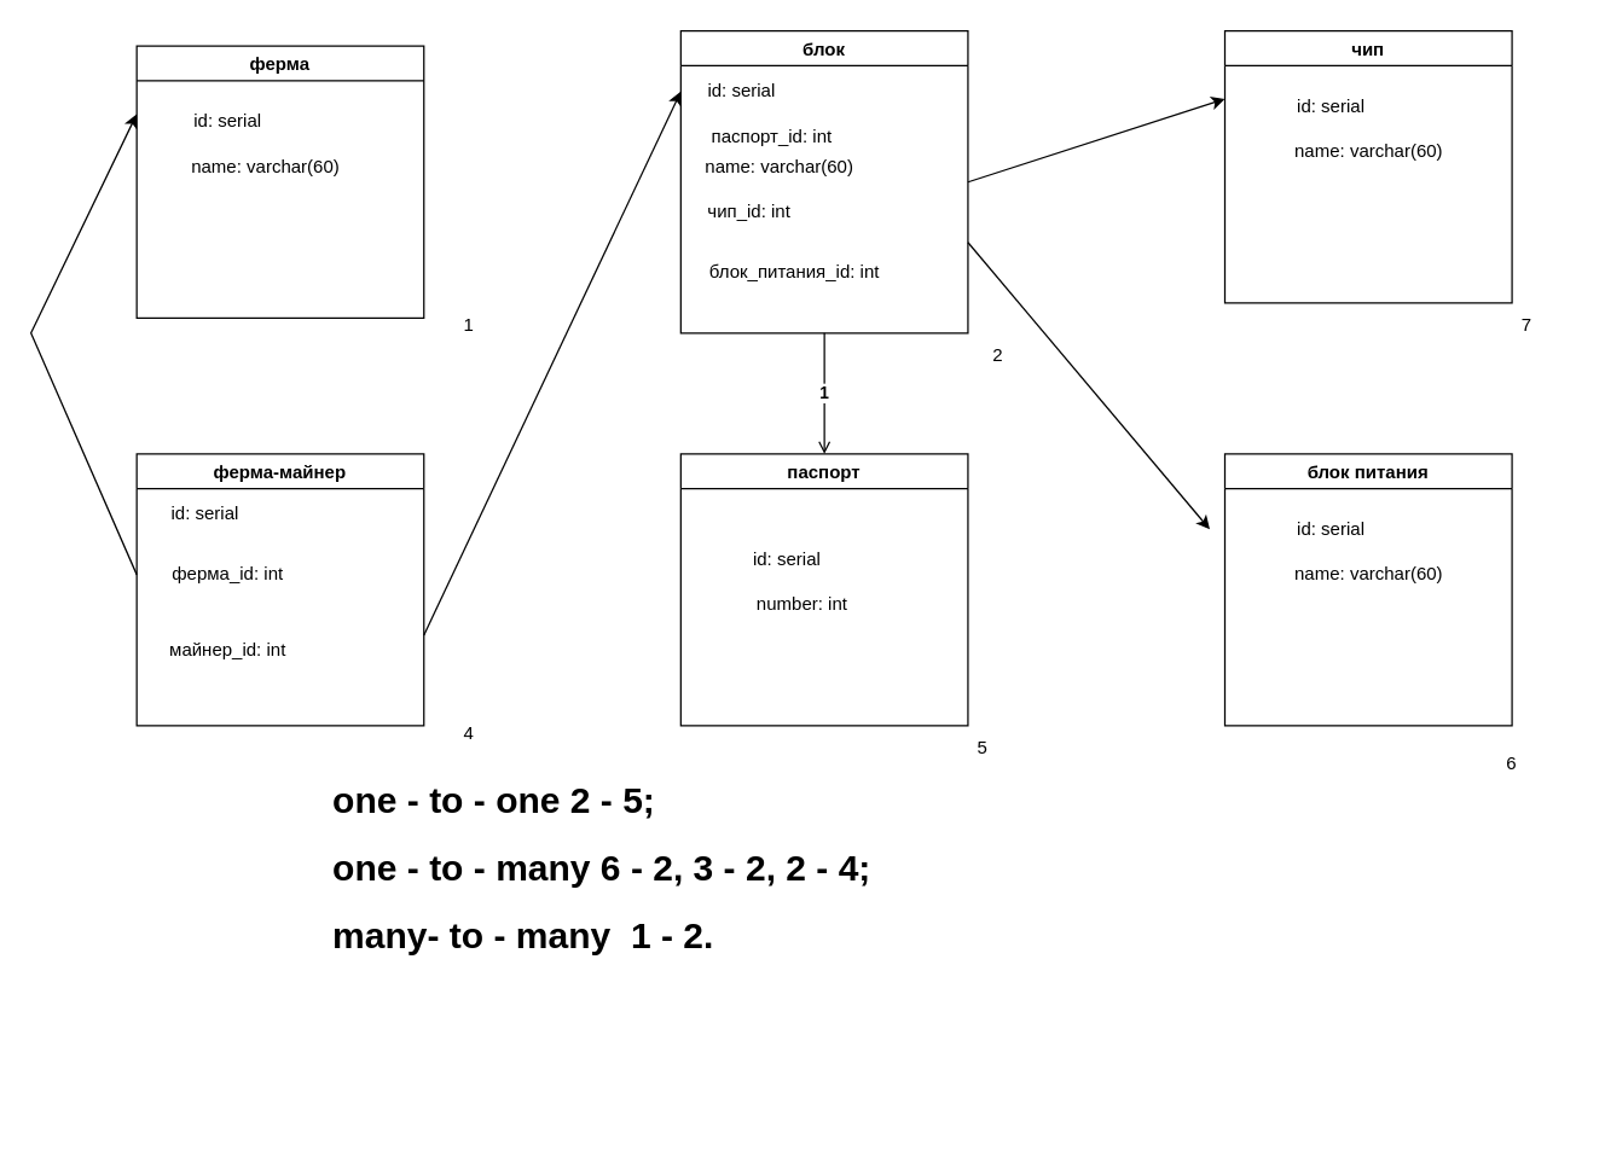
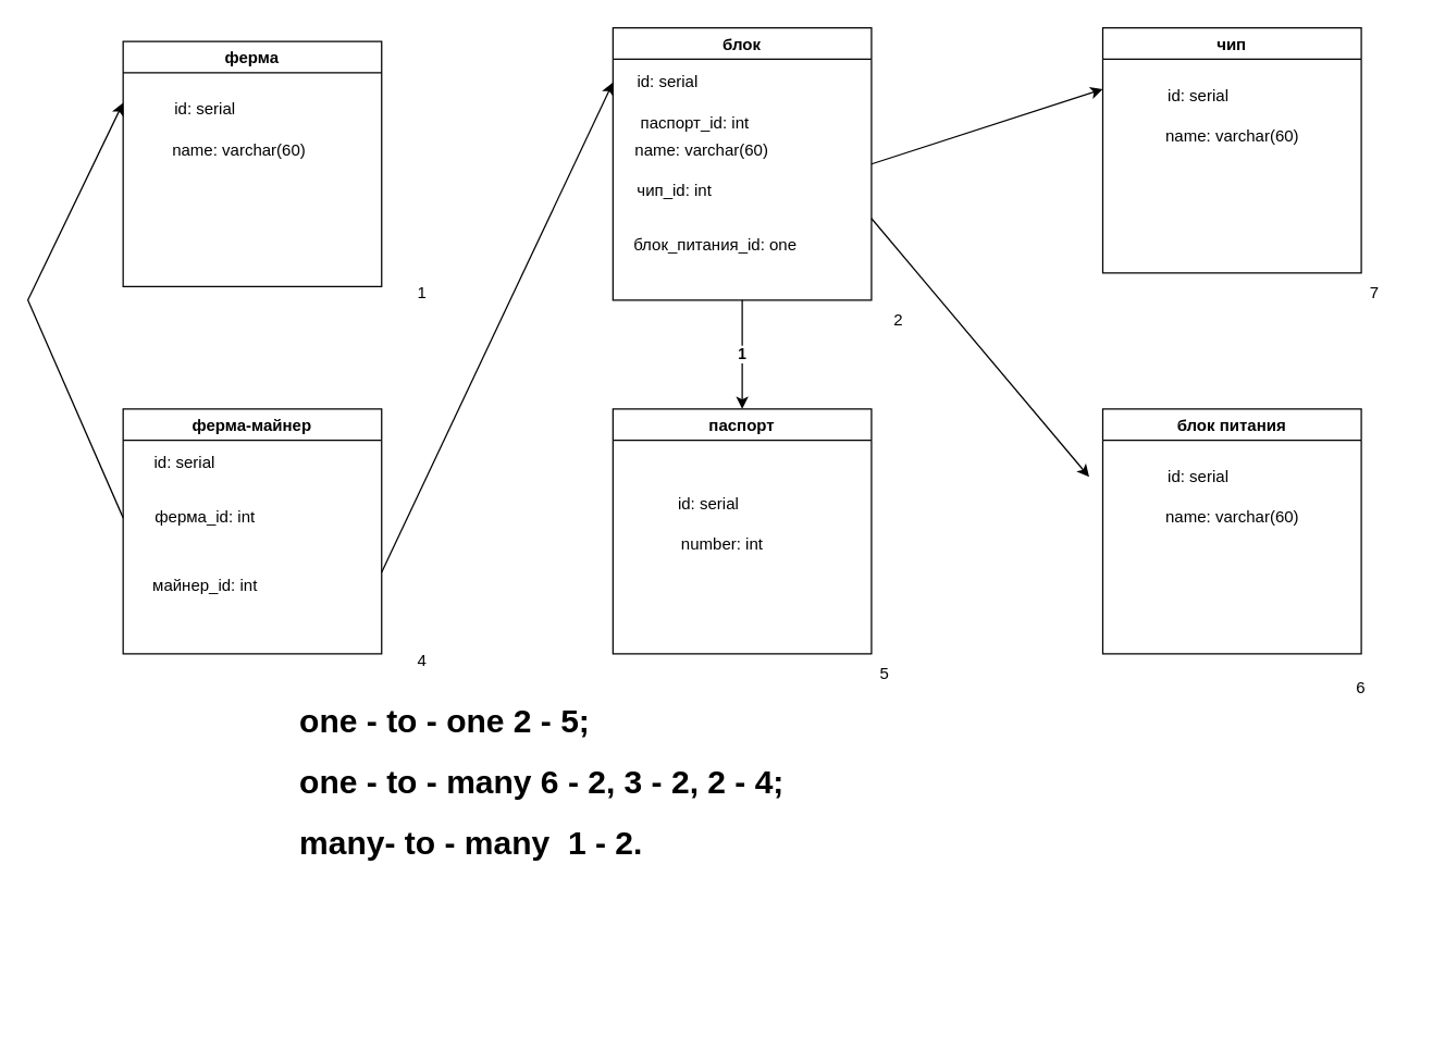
  <mxCell id="0" />
  <mxCell id="1" parent="0" />
  <mxCell id="2" value="ферма-майнер" style="swimlane;" parent="1" vertex="1"><mxGeometry x="90" y="300" width="190" height="180" as="geometry" /></mxCell>
  <mxCell id="3" value="майнер_id: int" style="text;html=1;align=center;verticalAlign=middle;resizable=0;points=[];autosize=1;strokeColor=none;fillColor=none;" parent="2" vertex="1"><mxGeometry x="15" y="120" width="90" height="20" as="geometry" /></mxCell>
  <mxCell id="4" value="ферма_id: int" style="text;html=1;align=center;verticalAlign=middle;resizable=0;points=[];autosize=1;strokeColor=none;fillColor=none;" parent="2" vertex="1"><mxGeometry x="15" y="70" width="90" height="20" as="geometry" /></mxCell>
  <mxCell id="5" value="id: serial" style="text;html=1;align=center;verticalAlign=middle;resizable=0;points=[];autosize=1;strokeColor=none;fillColor=none;" parent="2" vertex="1"><mxGeometry x="15" y="30" width="60" height="20" as="geometry" /></mxCell>
  <mxCell id="6" value="" style="endArrow=classic;html=1;rounded=0;" parent="1" edge="1"><mxGeometry width="50" height="50" relative="1" as="geometry"><mxPoint x="280" y="420" as="sourcePoint" /><mxPoint x="450" y="60" as="targetPoint" /></mxGeometry></mxCell>
  <mxCell id="7" value="блок" style="swimlane;" parent="1" vertex="1"><mxGeometry x="450" y="20" width="190" height="200" as="geometry" /></mxCell>
  <mxCell id="8" value="id: serial" style="text;html=1;align=center;verticalAlign=middle;resizable=0;points=[];autosize=1;strokeColor=none;fillColor=none;" parent="7" vertex="1"><mxGeometry x="10" y="30" width="60" height="20" as="geometry" /></mxCell>
  <mxCell id="9" value="name: varchar(60)" style="text;html=1;align=center;verticalAlign=middle;resizable=0;points=[];autosize=1;strokeColor=none;fillColor=none;" parent="7" vertex="1"><mxGeometry x="10" y="80" width="110" height="20" as="geometry" /></mxCell>
- <mxCell id="10" value="блок_питания_id: int" style="text;html=1;align=center;verticalAlign=middle;resizable=0;points=[];autosize=1;strokeColor=none;fillColor=none;" parent="7" vertex="1"><mxGeometry x="10" y="150" width="130" height="20" as="geometry" /></mxCell>
+ <mxCell id="10" value="блок_питания_id: one" style="text;html=1;align=center;verticalAlign=middle;resizable=0;points=[];autosize=1;strokeColor=none;fillColor=none;" parent="7" vertex="1"><mxGeometry x="10" y="150" width="130" height="20" as="geometry" /></mxCell>
  <mxCell id="11" value="чип_id: int" style="text;html=1;align=center;verticalAlign=middle;resizable=0;points=[];autosize=1;strokeColor=none;fillColor=none;" parent="7" vertex="1"><mxGeometry x="10" y="110" width="70" height="20" as="geometry" /></mxCell>
  <mxCell id="12" value="паспорт_id: int" style="text;html=1;align=center;verticalAlign=middle;resizable=0;points=[];autosize=1;strokeColor=none;fillColor=none;" parent="7" vertex="1"><mxGeometry x="10" y="60" width="100" height="20" as="geometry" /></mxCell>
  <mxCell id="13" value="паспорт" style="swimlane;" parent="1" vertex="1"><mxGeometry x="450" y="300" width="190" height="180" as="geometry" /></mxCell>
  <mxCell id="14" value="number: int" style="text;html=1;align=center;verticalAlign=middle;resizable=0;points=[];autosize=1;strokeColor=none;fillColor=none;" parent="13" vertex="1"><mxGeometry x="40" y="90" width="80" height="20" as="geometry" /></mxCell>
  <mxCell id="15" value="чип" style="swimlane;" parent="1" vertex="1"><mxGeometry x="810" y="20" width="190" height="180" as="geometry" /></mxCell>
  <mxCell id="16" value="id: serial" style="text;html=1;align=center;verticalAlign=middle;resizable=0;points=[];autosize=1;strokeColor=none;fillColor=none;" parent="15" vertex="1"><mxGeometry x="40" y="40" width="60" height="20" as="geometry" /></mxCell>
  <mxCell id="17" value="name: varchar(60)" style="text;html=1;align=center;verticalAlign=middle;resizable=0;points=[];autosize=1;strokeColor=none;fillColor=none;" parent="15" vertex="1"><mxGeometry x="40" y="70" width="110" height="20" as="geometry" /></mxCell>
  <mxCell id="18" value="" style="endArrow=classic;html=1;rounded=0;entryX=0;entryY=0.25;entryDx=0;entryDy=0;" parent="1" edge="1" target="15"><mxGeometry x="450" y="40" width="50" height="50" as="geometry"><mxPoint x="640" y="120" as="sourcePoint" /><mxPoint x="810" y="100" as="targetPoint" /></mxGeometry></mxCell>
  <mxCell id="19" value="блок питания" style="swimlane;" parent="1" vertex="1"><mxGeometry x="810" y="300" width="190" height="180" as="geometry" /></mxCell>
  <mxCell id="20" value="id: serial" style="text;html=1;align=center;verticalAlign=middle;resizable=0;points=[];autosize=1;strokeColor=none;fillColor=none;" parent="19" vertex="1"><mxGeometry x="40" y="40" width="60" height="20" as="geometry" /></mxCell>
  <mxCell id="21" value="name: varchar(60)" style="text;html=1;align=center;verticalAlign=middle;resizable=0;points=[];autosize=1;strokeColor=none;fillColor=none;" parent="19" vertex="1"><mxGeometry x="40" y="70" width="110" height="20" as="geometry" /></mxCell>
  <mxCell id="22" value="" style="endArrow=classic;html=1;rounded=0;" parent="1" edge="1"><mxGeometry x="450" y="40" width="50" height="50" as="geometry"><mxPoint x="640" y="160" as="sourcePoint" /><mxPoint x="800" y="350" as="targetPoint" /></mxGeometry></mxCell>
- <mxCell id="23" value="1" style="endArrow=open;html=1;rounded=0;exitX=0.5;exitY=1;exitDx=0;exitDy=0;entryX=0.5;entryY=0;entryDx=0;entryDy=0;fontStyle=1;" parent="1" source="7" target="13" edge="1"><mxGeometry x="450" y="40" as="geometry"><mxPoint x="530" y="220" as="sourcePoint" /><mxPoint x="690" y="220" as="targetPoint" /><Array as="points"><mxPoint x="545" y="250" /></Array><mxPoint as="offset" /></mxGeometry></mxCell>
+ <mxCell id="23" value="1" style="endArrow=classic;html=1;rounded=0;exitX=0.5;exitY=1;exitDx=0;exitDy=0;entryX=0.5;entryY=0;entryDx=0;entryDy=0;fontStyle=1" parent="1" source="7" target="13" edge="1"><mxGeometry x="450" y="40" as="geometry"><mxPoint x="530" y="220" as="sourcePoint" /><mxPoint x="690" y="220" as="targetPoint" /><Array as="points"><mxPoint x="545" y="250" /></Array><mxPoint as="offset" /></mxGeometry></mxCell>
  <mxCell id="24" value="id: serial" style="text;html=1;align=center;verticalAlign=middle;resizable=0;points=[];autosize=1;strokeColor=none;fillColor=none;" parent="1" vertex="1"><mxGeometry x="490" y="360" width="60" height="20" as="geometry" /></mxCell>
  <mxCell id="25" value="ферма" style="swimlane;" vertex="1" parent="1"><mxGeometry x="90" y="30" width="190" height="180" as="geometry" /></mxCell>
  <mxCell id="26" value="id: serial" style="text;html=1;align=center;verticalAlign=middle;resizable=0;points=[];autosize=1;strokeColor=none;fillColor=none;" vertex="1" parent="25"><mxGeometry x="30" y="40" width="60" height="20" as="geometry" /></mxCell>
  <mxCell id="27" value="name: varchar(60)" style="text;html=1;align=center;verticalAlign=middle;resizable=0;points=[];autosize=1;strokeColor=none;fillColor=none;" vertex="1" parent="25"><mxGeometry x="30" y="70" width="110" height="20" as="geometry" /></mxCell>
  <mxCell id="28" value="" style="endArrow=classic;html=1;rounded=0;elbow=vertical;entryX=0;entryY=0.25;entryDx=0;entryDy=0;" edge="1" parent="1" target="25"><mxGeometry width="50" height="50" relative="1" as="geometry"><mxPoint x="90" y="380" as="sourcePoint" /><mxPoint x="570" y="230" as="targetPoint" /><Array as="points"><mxPoint x="20" y="220" /></Array></mxGeometry></mxCell>
  <mxCell id="29" value="&lt;h1&gt;one - to - one 2 - 5;&lt;/h1&gt;&lt;h1&gt;one - to - many 6 - 2, 3 - 2, 2 - 4;&lt;/h1&gt;&lt;div&gt;&lt;h1&gt;many- to - many&amp;nbsp; 1 - 2.&lt;/h1&gt;&lt;/div&gt;&lt;div&gt;&lt;br&gt;&lt;/div&gt;" style="text;html=1;strokeColor=none;fillColor=none;spacing=5;spacingTop=-20;whiteSpace=wrap;overflow=hidden;rounded=0;" vertex="1" parent="1"><mxGeometry x="215" y="510" width="445" height="230" as="geometry" /></mxCell>
  <mxCell id="30" value="1" style="text;html=1;strokeColor=none;fillColor=none;align=center;verticalAlign=middle;whiteSpace=wrap;rounded=0;" vertex="1" parent="1"><mxGeometry x="280" y="200" width="60" height="30" as="geometry" /></mxCell>
  <mxCell id="31" value="6" style="text;html=1;strokeColor=none;fillColor=none;align=center;verticalAlign=middle;whiteSpace=wrap;rounded=0;" vertex="1" parent="1"><mxGeometry x="970" y="490" width="60" height="30" as="geometry" /></mxCell>
  <mxCell id="32" value="7" style="text;html=1;strokeColor=none;fillColor=none;align=center;verticalAlign=middle;whiteSpace=wrap;rounded=0;" vertex="1" parent="1"><mxGeometry x="980" y="200" width="60" height="30" as="geometry" /></mxCell>
  <mxCell id="33" value="5" style="text;html=1;strokeColor=none;fillColor=none;align=center;verticalAlign=middle;whiteSpace=wrap;rounded=0;" vertex="1" parent="1"><mxGeometry x="620" y="480" width="60" height="30" as="geometry" /></mxCell>
  <mxCell id="34" value="2" style="text;html=1;strokeColor=none;fillColor=none;align=center;verticalAlign=middle;whiteSpace=wrap;rounded=0;" vertex="1" parent="1"><mxGeometry x="630" y="220" width="60" height="30" as="geometry" /></mxCell>
  <mxCell id="35" value="4" style="text;html=1;strokeColor=none;fillColor=none;align=center;verticalAlign=middle;whiteSpace=wrap;rounded=0;" vertex="1" parent="1"><mxGeometry x="280" y="470" width="60" height="30" as="geometry" /></mxCell>
